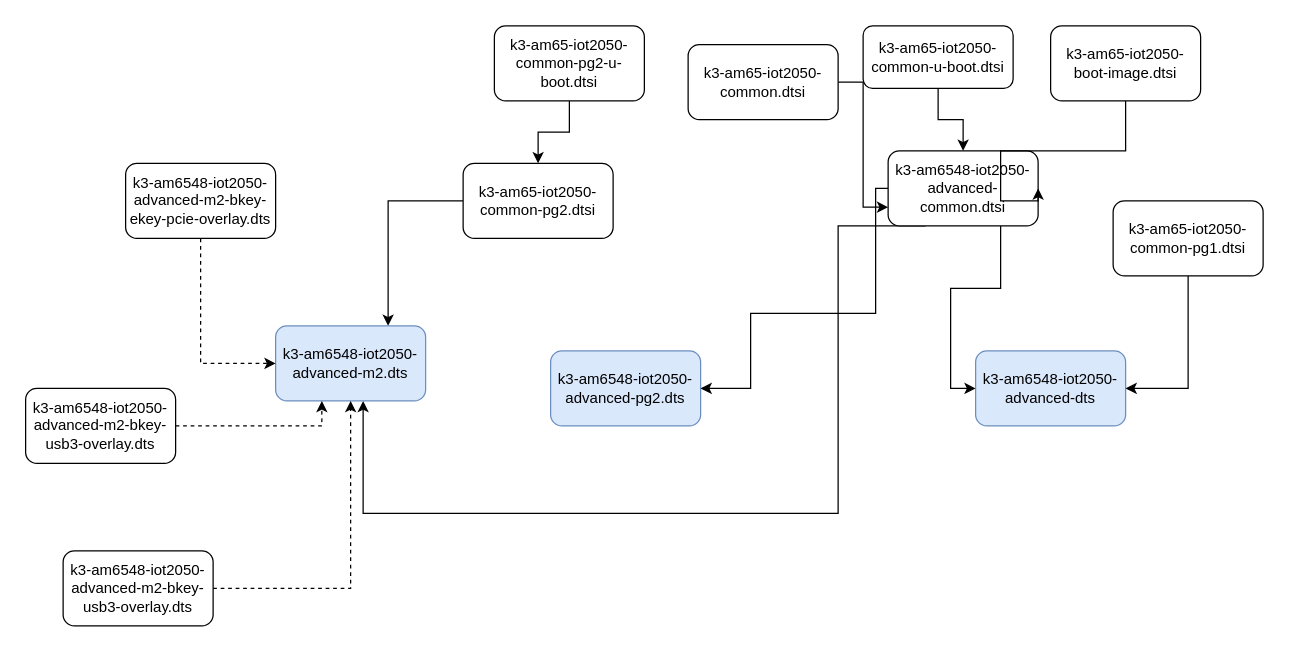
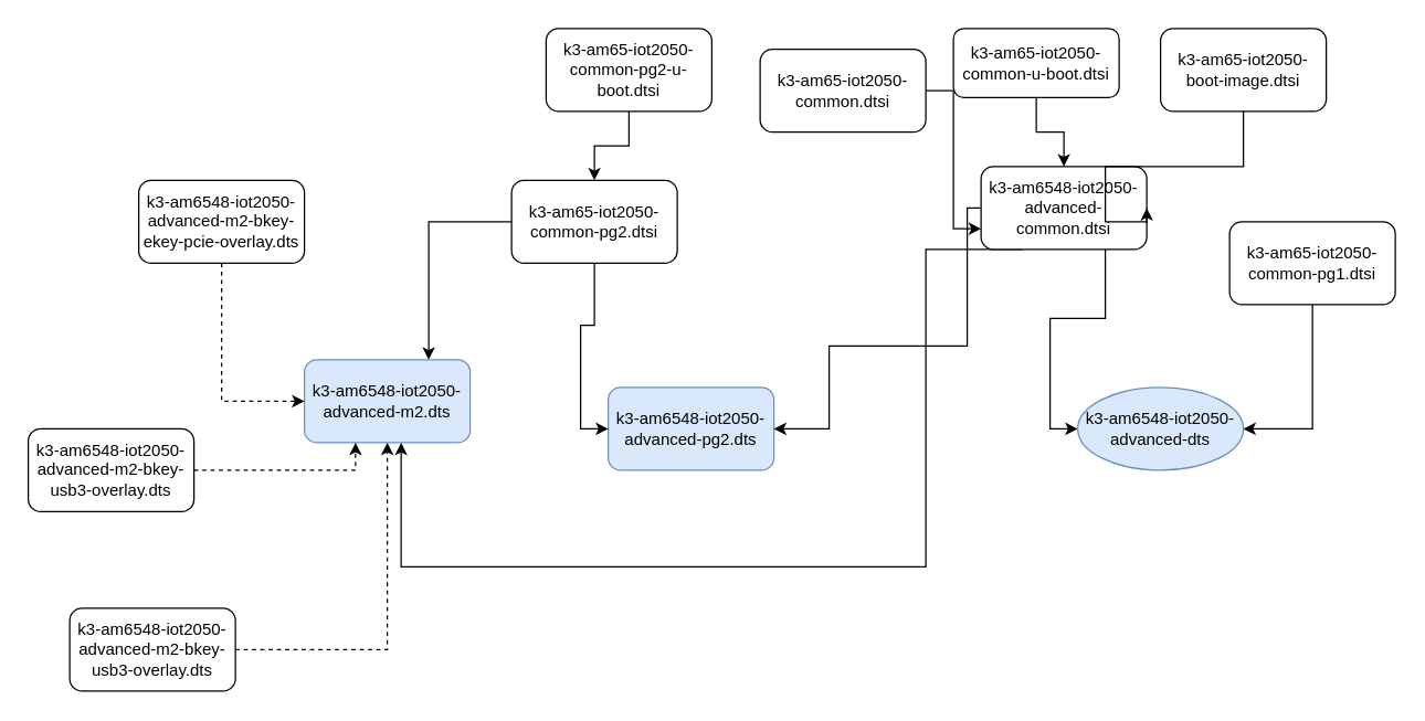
  <mxCell id="0" />
  <mxCell id="1" parent="0" />
  <mxCell id="2" value="k3-am6548-iot2050-advanced-pg2.dts" style="rounded=1;whiteSpace=wrap;html=1;fillColor=#dae8fc;strokeColor=#6c8ebf;" vertex="1" parent="1"><mxGeometry x="440" y="280" width="120" height="60" as="geometry" /></mxCell>
  <mxCell id="3" style="edgeStyle=orthogonalEdgeStyle;rounded=0;orthogonalLoop=1;jettySize=auto;html=1;entryX=1;entryY=0.5;entryDx=0;entryDy=0;fontColor=#FFFFFF;" edge="1" parent="1" source="6" target="2"><mxGeometry relative="1" as="geometry"><Array as="points"><mxPoint x="700" y="250" /><mxPoint x="600" y="250" /><mxPoint x="600" y="310" /></Array></mxGeometry></mxCell>
  <mxCell id="4" style="edgeStyle=orthogonalEdgeStyle;rounded=0;orthogonalLoop=1;jettySize=auto;html=1;exitX=0.75;exitY=1;exitDx=0;exitDy=0;entryX=0;entryY=0.5;entryDx=0;entryDy=0;fontColor=#FFFFFF;" edge="1" parent="1" source="6" target="18"><mxGeometry relative="1" as="geometry" /></mxCell>
  <mxCell id="5" style="edgeStyle=orthogonalEdgeStyle;rounded=0;orthogonalLoop=1;jettySize=auto;html=1;exitX=0.25;exitY=1;exitDx=0;exitDy=0;fontColor=#FFFFFF;" edge="1" parent="1" source="6" target="21"><mxGeometry relative="1" as="geometry"><Array as="points"><mxPoint x="670" y="410" /><mxPoint x="290" y="410" /></Array></mxGeometry></mxCell>
  <mxCell id="6" value="k3-am6548-iot2050-advanced-common.dtsi" style="rounded=1;whiteSpace=wrap;html=1;" vertex="1" parent="1"><mxGeometry x="710" y="120" width="120" height="60" as="geometry" /></mxCell>
+ <mxCell id="7" style="edgeStyle=orthogonalEdgeStyle;rounded=0;orthogonalLoop=1;jettySize=auto;html=1;entryX=0;entryY=0.5;entryDx=0;entryDy=0;fontColor=#FFFFFF;" edge="1" parent="1" source="9" target="2"><mxGeometry relative="1" as="geometry" /></mxCell>
  <mxCell id="8" style="edgeStyle=orthogonalEdgeStyle;rounded=0;orthogonalLoop=1;jettySize=auto;html=1;exitX=0;exitY=0.5;exitDx=0;exitDy=0;entryX=0.75;entryY=0;entryDx=0;entryDy=0;fontColor=#FFFFFF;" edge="1" parent="1" source="9" target="21"><mxGeometry relative="1" as="geometry" /></mxCell>
  <mxCell id="9" value="k3-am65-iot2050-common-pg2.dtsi" style="rounded=1;whiteSpace=wrap;html=1;" vertex="1" parent="1"><mxGeometry x="370" y="130" width="120" height="60" as="geometry" /></mxCell>
  <mxCell id="10" style="edgeStyle=orthogonalEdgeStyle;rounded=0;orthogonalLoop=1;jettySize=auto;html=1;entryX=0.5;entryY=0;entryDx=0;entryDy=0;fontColor=#FFFFFF;" edge="1" parent="1" source="11" target="9"><mxGeometry relative="1" as="geometry" /></mxCell>
  <mxCell id="11" value="k3-am65-iot2050-common-pg2-u-boot.dtsi" style="rounded=1;whiteSpace=wrap;html=1;" vertex="1" parent="1"><mxGeometry x="395" y="20" width="120" height="60" as="geometry" /></mxCell>
  <mxCell id="12" style="edgeStyle=orthogonalEdgeStyle;rounded=0;orthogonalLoop=1;jettySize=auto;html=1;entryX=0;entryY=0.75;entryDx=0;entryDy=0;fontColor=#FFFFFF;" edge="1" parent="1" source="13" target="6"><mxGeometry relative="1" as="geometry" /></mxCell>
  <mxCell id="13" value="k3-am65-iot2050-common.dtsi" style="rounded=1;whiteSpace=wrap;html=1;" vertex="1" parent="1"><mxGeometry x="550" y="35" width="120" height="60" as="geometry" /></mxCell>
  <mxCell id="14" style="edgeStyle=orthogonalEdgeStyle;rounded=0;orthogonalLoop=1;jettySize=auto;html=1;entryX=0.5;entryY=0;entryDx=0;entryDy=0;fontColor=#FFFFFF;" edge="1" parent="1" source="15" target="6"><mxGeometry relative="1" as="geometry" /></mxCell>
  <mxCell id="15" value="k3-am65-iot2050-common-u-boot.dtsi" style="rounded=1;whiteSpace=wrap;html=1;" vertex="1" parent="1"><mxGeometry x="690" y="20" width="120" height="50" as="geometry" /></mxCell>
  <mxCell id="16" style="edgeStyle=orthogonalEdgeStyle;rounded=0;orthogonalLoop=1;jettySize=auto;html=1;entryX=1;entryY=0.5;entryDx=0;entryDy=0;fontColor=#FFFFFF;" edge="1" parent="1" source="17" target="6"><mxGeometry x="0.158" y="30" relative="1" as="geometry"><Array as="points"><mxPoint x="900" y="120" /><mxPoint x="800" y="120" /><mxPoint x="800" y="160" /></Array><mxPoint as="offset" /></mxGeometry></mxCell>
  <mxCell id="17" value="k3-am65-iot2050-boot-image.dtsi" style="rounded=1;whiteSpace=wrap;html=1;" vertex="1" parent="1"><mxGeometry x="840" y="20" width="120" height="60" as="geometry" /></mxCell>
- <mxCell id="18" value="k3-am6548-iot2050-advanced-dts" style="rounded=1;whiteSpace=wrap;html=1;fillColor=#dae8fc;strokeColor=#6c8ebf;" vertex="1" parent="1"><mxGeometry x="780" y="280" width="120" height="60" as="geometry" /></mxCell>
+ <mxCell id="18" value="k3-am6548-iot2050-advanced-dts" style="ellipse;whiteSpace=wrap;html=1;fillColor=#dae8fc;strokeColor=#6c8ebf;" vertex="1" parent="1"><mxGeometry x="780" y="280" width="120" height="60" as="geometry" /></mxCell>
  <mxCell id="19" style="edgeStyle=orthogonalEdgeStyle;rounded=0;orthogonalLoop=1;jettySize=auto;html=1;entryX=1;entryY=0.5;entryDx=0;entryDy=0;fontColor=#FFFFFF;" edge="1" parent="1" source="20" target="18"><mxGeometry relative="1" as="geometry" /></mxCell>
  <mxCell id="20" value="k3-am65-iot2050-common-pg1.dtsi" style="rounded=1;whiteSpace=wrap;html=1;" vertex="1" parent="1"><mxGeometry x="890" y="160" width="120" height="60" as="geometry" /></mxCell>
  <mxCell id="21" value="k3-am6548-iot2050-advanced-m2.dts" style="rounded=1;whiteSpace=wrap;html=1;fillColor=#dae8fc;strokeColor=#6c8ebf;" vertex="1" parent="1"><mxGeometry x="220" y="260" width="120" height="60" as="geometry" /></mxCell>
  <mxCell id="22" style="edgeStyle=orthogonalEdgeStyle;rounded=0;orthogonalLoop=1;jettySize=auto;html=1;entryX=0;entryY=0.5;entryDx=0;entryDy=0;fontColor=#FFFFFF;dashed=1;" edge="1" parent="1" source="23" target="21"><mxGeometry relative="1" as="geometry" /></mxCell>
  <mxCell id="23" value="k3-am6548-iot2050-advanced-m2-bkey-ekey-pcie-overlay.dts" style="rounded=1;whiteSpace=wrap;html=1;" vertex="1" parent="1"><mxGeometry x="100" y="130" width="120" height="60" as="geometry" /></mxCell>
  <mxCell id="24" style="edgeStyle=orthogonalEdgeStyle;rounded=0;orthogonalLoop=1;jettySize=auto;html=1;entryX=0.308;entryY=1;entryDx=0;entryDy=0;entryPerimeter=0;fontColor=#FFFFFF;dashed=1;" edge="1" parent="1" source="25" target="21"><mxGeometry relative="1" as="geometry" /></mxCell>
  <mxCell id="25" value="k3-am6548-iot2050-advanced-m2-bkey-usb3-overlay.dts" style="rounded=1;whiteSpace=wrap;html=1;" vertex="1" parent="1"><mxGeometry x="20" y="310" width="120" height="60" as="geometry" /></mxCell>
  <mxCell id="26" style="edgeStyle=orthogonalEdgeStyle;rounded=0;orthogonalLoop=1;jettySize=auto;html=1;fontColor=#FFFFFF;dashed=1;" edge="1" parent="1" source="27" target="21"><mxGeometry relative="1" as="geometry" /></mxCell>
  <mxCell id="27" value="k3-am6548-iot2050-advanced-m2-bkey-usb3-overlay.dts" style="rounded=1;whiteSpace=wrap;html=1;" vertex="1" parent="1"><mxGeometry x="50" y="440" width="120" height="60" as="geometry" /></mxCell>
